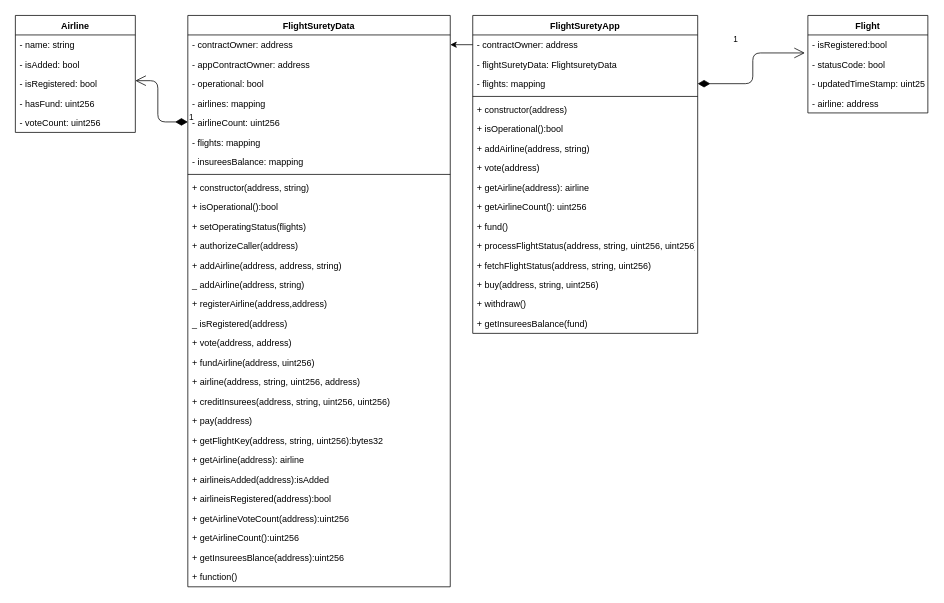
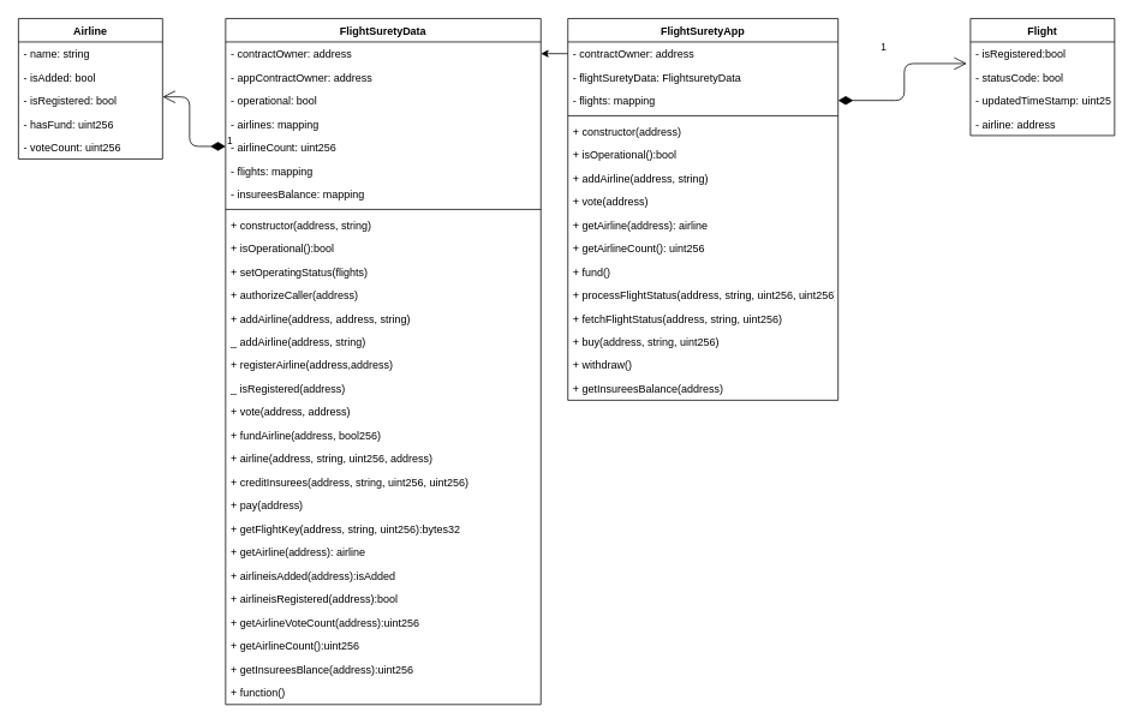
  <mxCell id="0" />
  <mxCell id="1" parent="0" />
  <mxCell id="2" value="FlightSuretyData" style="swimlane;fontStyle=1;align=center;verticalAlign=top;childLayout=stackLayout;horizontal=1;startSize=26;horizontalStack=0;resizeParent=1;resizeParentMax=0;resizeLast=0;collapsible=1;marginBottom=0;" parent="1" vertex="1"><mxGeometry x="250" y="20" width="350" height="762" as="geometry" /></mxCell>
  <mxCell id="3" value="- contractOwner: address" style="text;strokeColor=none;fillColor=none;align=left;verticalAlign=top;spacingLeft=4;spacingRight=4;overflow=hidden;rotatable=0;points=[[0,0.5],[1,0.5]];portConstraint=eastwest;" parent="2" vertex="1"><mxGeometry y="26" width="350" height="26" as="geometry" /></mxCell>
  <mxCell id="4" value="- appContractOwner: address" style="text;strokeColor=none;fillColor=none;align=left;verticalAlign=top;spacingLeft=4;spacingRight=4;overflow=hidden;rotatable=0;points=[[0,0.5],[1,0.5]];portConstraint=eastwest;" parent="2" vertex="1"><mxGeometry y="52" width="350" height="26" as="geometry" /></mxCell>
  <mxCell id="5" value="- operational: bool" style="text;strokeColor=none;fillColor=none;align=left;verticalAlign=top;spacingLeft=4;spacingRight=4;overflow=hidden;rotatable=0;points=[[0,0.5],[1,0.5]];portConstraint=eastwest;" parent="2" vertex="1"><mxGeometry y="78" width="350" height="26" as="geometry" /></mxCell>
  <mxCell id="6" value="- airlines: mapping" style="text;strokeColor=none;fillColor=none;align=left;verticalAlign=top;spacingLeft=4;spacingRight=4;overflow=hidden;rotatable=0;points=[[0,0.5],[1,0.5]];portConstraint=eastwest;" parent="2" vertex="1"><mxGeometry y="104" width="350" height="26" as="geometry" /></mxCell>
  <mxCell id="7" value="- airlineCount: uint256" style="text;strokeColor=none;fillColor=none;align=left;verticalAlign=top;spacingLeft=4;spacingRight=4;overflow=hidden;rotatable=0;points=[[0,0.5],[1,0.5]];portConstraint=eastwest;" parent="2" vertex="1"><mxGeometry y="130" width="350" height="26" as="geometry" /></mxCell>
  <mxCell id="8" value="- flights: mapping" style="text;strokeColor=none;fillColor=none;align=left;verticalAlign=top;spacingLeft=4;spacingRight=4;overflow=hidden;rotatable=0;points=[[0,0.5],[1,0.5]];portConstraint=eastwest;" parent="2" vertex="1"><mxGeometry y="156" width="350" height="26" as="geometry" /></mxCell>
  <mxCell id="9" value="- insureesBalance: mapping" style="text;strokeColor=none;fillColor=none;align=left;verticalAlign=top;spacingLeft=4;spacingRight=4;overflow=hidden;rotatable=0;points=[[0,0.5],[1,0.5]];portConstraint=eastwest;" parent="2" vertex="1"><mxGeometry y="182" width="350" height="26" as="geometry" /></mxCell>
  <mxCell id="10" value="" style="line;strokeWidth=1;fillColor=none;align=left;verticalAlign=middle;spacingTop=-1;spacingLeft=3;spacingRight=3;rotatable=0;labelPosition=right;points=[];portConstraint=eastwest;" parent="2" vertex="1"><mxGeometry y="208" width="350" height="8" as="geometry" /></mxCell>
  <mxCell id="11" value="+ constructor(address, string)" style="text;strokeColor=none;fillColor=none;align=left;verticalAlign=top;spacingLeft=4;spacingRight=4;overflow=hidden;rotatable=0;points=[[0,0.5],[1,0.5]];portConstraint=eastwest;" parent="2" vertex="1"><mxGeometry y="216" width="350" height="26" as="geometry" /></mxCell>
  <mxCell id="12" value="+ isOperational():bool" style="text;strokeColor=none;fillColor=none;align=left;verticalAlign=top;spacingLeft=4;spacingRight=4;overflow=hidden;rotatable=0;points=[[0,0.5],[1,0.5]];portConstraint=eastwest;" parent="2" vertex="1"><mxGeometry y="242" width="350" height="26" as="geometry" /></mxCell>
  <mxCell id="13" value="+ setOperatingStatus(flights)" style="text;strokeColor=none;fillColor=none;align=left;verticalAlign=top;spacingLeft=4;spacingRight=4;overflow=hidden;rotatable=0;points=[[0,0.5],[1,0.5]];portConstraint=eastwest;" parent="2" vertex="1"><mxGeometry y="268" width="350" height="26" as="geometry" /></mxCell>
  <mxCell id="14" value="+ authorizeCaller(address)" style="text;strokeColor=none;fillColor=none;align=left;verticalAlign=top;spacingLeft=4;spacingRight=4;overflow=hidden;rotatable=0;points=[[0,0.5],[1,0.5]];portConstraint=eastwest;" parent="2" vertex="1"><mxGeometry y="294" width="350" height="26" as="geometry" /></mxCell>
  <mxCell id="15" value="+ addAirline(address, address, string)" style="text;strokeColor=none;fillColor=none;align=left;verticalAlign=top;spacingLeft=4;spacingRight=4;overflow=hidden;rotatable=0;points=[[0,0.5],[1,0.5]];portConstraint=eastwest;" parent="2" vertex="1"><mxGeometry y="320" width="350" height="26" as="geometry" /></mxCell>
  <mxCell id="16" value="_ addAirline(address, string)" style="text;strokeColor=none;fillColor=none;align=left;verticalAlign=top;spacingLeft=4;spacingRight=4;overflow=hidden;rotatable=0;points=[[0,0.5],[1,0.5]];portConstraint=eastwest;" parent="2" vertex="1"><mxGeometry y="346" width="350" height="26" as="geometry" /></mxCell>
  <mxCell id="17" value="+ registerAirline(address,address)" style="text;strokeColor=none;fillColor=none;align=left;verticalAlign=top;spacingLeft=4;spacingRight=4;overflow=hidden;rotatable=0;points=[[0,0.5],[1,0.5]];portConstraint=eastwest;" parent="2" vertex="1"><mxGeometry y="372" width="350" height="26" as="geometry" /></mxCell>
  <mxCell id="18" value="_ isRegistered(address)" style="text;strokeColor=none;fillColor=none;align=left;verticalAlign=top;spacingLeft=4;spacingRight=4;overflow=hidden;rotatable=0;points=[[0,0.5],[1,0.5]];portConstraint=eastwest;" parent="2" vertex="1"><mxGeometry y="398" width="350" height="26" as="geometry" /></mxCell>
  <mxCell id="19" value="+ vote(address, address)" style="text;strokeColor=none;fillColor=none;align=left;verticalAlign=top;spacingLeft=4;spacingRight=4;overflow=hidden;rotatable=0;points=[[0,0.5],[1,0.5]];portConstraint=eastwest;" parent="2" vertex="1"><mxGeometry y="424" width="350" height="26" as="geometry" /></mxCell>
- <mxCell id="20" value="+ fundAirline(address, uint256)" style="text;strokeColor=none;fillColor=none;align=left;verticalAlign=top;spacingLeft=4;spacingRight=4;overflow=hidden;rotatable=0;points=[[0,0.5],[1,0.5]];portConstraint=eastwest;" parent="2" vertex="1"><mxGeometry y="450" width="350" height="26" as="geometry" /></mxCell>
+ <mxCell id="20" value="+ fundAirline(address, bool256)" style="text;strokeColor=none;fillColor=none;align=left;verticalAlign=top;spacingLeft=4;spacingRight=4;overflow=hidden;rotatable=0;points=[[0,0.5],[1,0.5]];portConstraint=eastwest;" parent="2" vertex="1"><mxGeometry y="450" width="350" height="26" as="geometry" /></mxCell>
  <mxCell id="21" value="+ airline(address, string, uint256, address)" style="text;strokeColor=none;fillColor=none;align=left;verticalAlign=top;spacingLeft=4;spacingRight=4;overflow=hidden;rotatable=0;points=[[0,0.5],[1,0.5]];portConstraint=eastwest;" parent="2" vertex="1"><mxGeometry y="476" width="350" height="26" as="geometry" /></mxCell>
  <mxCell id="22" value="+ creditInsurees(address, string, uint256, uint256)" style="text;strokeColor=none;fillColor=none;align=left;verticalAlign=top;spacingLeft=4;spacingRight=4;overflow=hidden;rotatable=0;points=[[0,0.5],[1,0.5]];portConstraint=eastwest;" parent="2" vertex="1"><mxGeometry y="502" width="350" height="26" as="geometry" /></mxCell>
  <mxCell id="23" value="+ pay(address)" style="text;strokeColor=none;fillColor=none;align=left;verticalAlign=top;spacingLeft=4;spacingRight=4;overflow=hidden;rotatable=0;points=[[0,0.5],[1,0.5]];portConstraint=eastwest;" parent="2" vertex="1"><mxGeometry y="528" width="350" height="26" as="geometry" /></mxCell>
  <mxCell id="24" value="+ getFlightKey(address, string, uint256):bytes32" style="text;strokeColor=none;fillColor=none;align=left;verticalAlign=top;spacingLeft=4;spacingRight=4;overflow=hidden;rotatable=0;points=[[0,0.5],[1,0.5]];portConstraint=eastwest;" parent="2" vertex="1"><mxGeometry y="554" width="350" height="26" as="geometry" /></mxCell>
  <mxCell id="25" value="+ getAirline(address): airline" style="text;strokeColor=none;fillColor=none;align=left;verticalAlign=top;spacingLeft=4;spacingRight=4;overflow=hidden;rotatable=0;points=[[0,0.5],[1,0.5]];portConstraint=eastwest;" parent="2" vertex="1"><mxGeometry y="580" width="350" height="26" as="geometry" /></mxCell>
  <mxCell id="26" value="+ airlineisAdded(address):isAdded" style="text;strokeColor=none;fillColor=none;align=left;verticalAlign=top;spacingLeft=4;spacingRight=4;overflow=hidden;rotatable=0;points=[[0,0.5],[1,0.5]];portConstraint=eastwest;" vertex="1" parent="2"><mxGeometry y="606" width="350" height="26" as="geometry" /></mxCell>
  <mxCell id="27" value="+ airlineisRegistered(address):bool" style="text;strokeColor=none;fillColor=none;align=left;verticalAlign=top;spacingLeft=4;spacingRight=4;overflow=hidden;rotatable=0;points=[[0,0.5],[1,0.5]];portConstraint=eastwest;" parent="2" vertex="1"><mxGeometry y="632" width="350" height="26" as="geometry" /></mxCell>
  <mxCell id="28" value="+ getAirlineVoteCount(address):uint256" style="text;strokeColor=none;fillColor=none;align=left;verticalAlign=top;spacingLeft=4;spacingRight=4;overflow=hidden;rotatable=0;points=[[0,0.5],[1,0.5]];portConstraint=eastwest;" vertex="1" parent="2"><mxGeometry y="658" width="350" height="26" as="geometry" /></mxCell>
  <mxCell id="29" value="+ getAirlineCount():uint256" style="text;strokeColor=none;fillColor=none;align=left;verticalAlign=top;spacingLeft=4;spacingRight=4;overflow=hidden;rotatable=0;points=[[0,0.5],[1,0.5]];portConstraint=eastwest;" parent="2" vertex="1"><mxGeometry y="684" width="350" height="26" as="geometry" /></mxCell>
  <mxCell id="30" value="+ getInsureesBlance(address):uint256" style="text;strokeColor=none;fillColor=none;align=left;verticalAlign=top;spacingLeft=4;spacingRight=4;overflow=hidden;rotatable=0;points=[[0,0.5],[1,0.5]];portConstraint=eastwest;" parent="2" vertex="1"><mxGeometry y="710" width="350" height="26" as="geometry" /></mxCell>
  <mxCell id="31" value="+ function()" style="text;strokeColor=none;fillColor=none;align=left;verticalAlign=top;spacingLeft=4;spacingRight=4;overflow=hidden;rotatable=0;points=[[0,0.5],[1,0.5]];portConstraint=eastwest;" parent="2" vertex="1"><mxGeometry y="736" width="350" height="26" as="geometry" /></mxCell>
  <mxCell id="32" value="" style="endArrow=classic;html=1;exitX=0;exitY=0.5;exitDx=0;exitDy=0;entryX=1;entryY=0.5;entryDx=0;entryDy=0;" parent="1" source="47" edge="1"><mxGeometry width="50" height="50" relative="1" as="geometry"><mxPoint x="560" y="280" as="sourcePoint" /><mxPoint x="600" y="59" as="targetPoint" /></mxGeometry></mxCell>
  <mxCell id="33" value="1" style="endArrow=open;html=1;endSize=12;startArrow=diamondThin;startSize=14;startFill=1;edgeStyle=orthogonalEdgeStyle;align=left;verticalAlign=bottom;entryX=1;entryY=0.5;entryDx=0;entryDy=0;" parent="1" edge="1"><mxGeometry x="-1" y="3" relative="1" as="geometry"><mxPoint x="250" y="162" as="sourcePoint" /><mxPoint x="180" y="107" as="targetPoint" /><Array as="points"><mxPoint x="210" y="162" /><mxPoint x="210" y="107" /></Array></mxGeometry></mxCell>
  <mxCell id="34" value="1" style="endArrow=open;html=1;endSize=12;startArrow=diamondThin;startSize=14;startFill=1;edgeStyle=orthogonalEdgeStyle;align=left;verticalAlign=bottom;entryX=-0.025;entryY=0.923;entryDx=0;entryDy=0;entryPerimeter=0;exitX=1;exitY=0.5;exitDx=0;exitDy=0;" parent="1" source="49" target="42" edge="1"><mxGeometry x="-0.503" y="50" relative="1" as="geometry"><mxPoint x="980" y="153.996" as="sourcePoint" /><mxPoint x="846.96" y="250" as="targetPoint" /><mxPoint as="offset" /></mxGeometry></mxCell>
  <mxCell id="35" value="Airline" style="swimlane;fontStyle=1;align=center;verticalAlign=top;childLayout=stackLayout;horizontal=1;startSize=26;horizontalStack=0;resizeParent=1;resizeParentMax=0;resizeLast=0;collapsible=1;marginBottom=0;" parent="1" vertex="1"><mxGeometry x="20" y="20" width="160" height="156" as="geometry" /></mxCell>
  <mxCell id="36" value="- name: string" style="text;strokeColor=none;fillColor=none;align=left;verticalAlign=top;spacingLeft=4;spacingRight=4;overflow=hidden;rotatable=0;points=[[0,0.5],[1,0.5]];portConstraint=eastwest;" parent="35" vertex="1"><mxGeometry y="26" width="160" height="26" as="geometry" /></mxCell>
  <mxCell id="37" value="- isAdded: bool" style="text;strokeColor=none;fillColor=none;align=left;verticalAlign=top;spacingLeft=4;spacingRight=4;overflow=hidden;rotatable=0;points=[[0,0.5],[1,0.5]];portConstraint=eastwest;" parent="35" vertex="1"><mxGeometry y="52" width="160" height="26" as="geometry" /></mxCell>
  <mxCell id="38" value="- isRegistered: bool&#10;" style="text;strokeColor=none;fillColor=none;align=left;verticalAlign=top;spacingLeft=4;spacingRight=4;overflow=hidden;rotatable=0;points=[[0,0.5],[1,0.5]];portConstraint=eastwest;" parent="35" vertex="1"><mxGeometry y="78" width="160" height="26" as="geometry" /></mxCell>
  <mxCell id="39" value="- hasFund: uint256&#10;" style="text;strokeColor=none;fillColor=none;align=left;verticalAlign=top;spacingLeft=4;spacingRight=4;overflow=hidden;rotatable=0;points=[[0,0.5],[1,0.5]];portConstraint=eastwest;" parent="35" vertex="1"><mxGeometry y="104" width="160" height="26" as="geometry" /></mxCell>
  <mxCell id="40" value="- voteCount: uint256&#10;" style="text;strokeColor=none;fillColor=none;align=left;verticalAlign=top;spacingLeft=4;spacingRight=4;overflow=hidden;rotatable=0;points=[[0,0.5],[1,0.5]];portConstraint=eastwest;" parent="35" vertex="1"><mxGeometry y="130" width="160" height="26" as="geometry" /></mxCell>
  <mxCell id="41" value="Flight" style="swimlane;fontStyle=1;align=center;verticalAlign=top;childLayout=stackLayout;horizontal=1;startSize=26;horizontalStack=0;resizeParent=1;resizeParentMax=0;resizeLast=0;collapsible=1;marginBottom=0;" parent="1" vertex="1"><mxGeometry x="1076.96" y="20" width="160" height="130" as="geometry" /></mxCell>
  <mxCell id="42" value="- isRegistered:bool" style="text;strokeColor=none;fillColor=none;align=left;verticalAlign=top;spacingLeft=4;spacingRight=4;overflow=hidden;rotatable=0;points=[[0,0.5],[1,0.5]];portConstraint=eastwest;" parent="41" vertex="1"><mxGeometry y="26" width="160" height="26" as="geometry" /></mxCell>
  <mxCell id="43" value="- statusCode: bool" style="text;strokeColor=none;fillColor=none;align=left;verticalAlign=top;spacingLeft=4;spacingRight=4;overflow=hidden;rotatable=0;points=[[0,0.5],[1,0.5]];portConstraint=eastwest;" parent="41" vertex="1"><mxGeometry y="52" width="160" height="26" as="geometry" /></mxCell>
  <mxCell id="44" value="- updatedTimeStamp: uint256" style="text;strokeColor=none;fillColor=none;align=left;verticalAlign=top;spacingLeft=4;spacingRight=4;overflow=hidden;rotatable=0;points=[[0,0.5],[1,0.5]];portConstraint=eastwest;" parent="41" vertex="1"><mxGeometry y="78" width="160" height="26" as="geometry" /></mxCell>
  <mxCell id="45" value="- airline: address" style="text;strokeColor=none;fillColor=none;align=left;verticalAlign=top;spacingLeft=4;spacingRight=4;overflow=hidden;rotatable=0;points=[[0,0.5],[1,0.5]];portConstraint=eastwest;" parent="41" vertex="1"><mxGeometry y="104" width="160" height="26" as="geometry" /></mxCell>
  <mxCell id="46" value="FlightSuretyApp" style="swimlane;fontStyle=1;align=center;verticalAlign=top;childLayout=stackLayout;horizontal=1;startSize=26;horizontalStack=0;resizeParent=1;resizeParentMax=0;resizeLast=0;collapsible=1;marginBottom=0;" parent="1" vertex="1"><mxGeometry x="630" y="20" width="300" height="424" as="geometry" /></mxCell>
  <mxCell id="47" value="- contractOwner: address" style="text;strokeColor=none;fillColor=none;align=left;verticalAlign=top;spacingLeft=4;spacingRight=4;overflow=hidden;rotatable=0;points=[[0,0.5],[1,0.5]];portConstraint=eastwest;" parent="46" vertex="1"><mxGeometry y="26" width="300" height="26" as="geometry" /></mxCell>
  <mxCell id="48" value="- flightSuretyData: FlightsuretyData" style="text;strokeColor=none;fillColor=none;align=left;verticalAlign=top;spacingLeft=4;spacingRight=4;overflow=hidden;rotatable=0;points=[[0,0.5],[1,0.5]];portConstraint=eastwest;" parent="46" vertex="1"><mxGeometry y="52" width="300" height="26" as="geometry" /></mxCell>
  <mxCell id="49" value="- flights: mapping" style="text;strokeColor=none;fillColor=none;align=left;verticalAlign=top;spacingLeft=4;spacingRight=4;overflow=hidden;rotatable=0;points=[[0,0.5],[1,0.5]];portConstraint=eastwest;" vertex="1" parent="46"><mxGeometry y="78" width="300" height="26" as="geometry" /></mxCell>
  <mxCell id="50" value="" style="line;strokeWidth=1;fillColor=none;align=left;verticalAlign=middle;spacingTop=-1;spacingLeft=3;spacingRight=3;rotatable=0;labelPosition=right;points=[];portConstraint=eastwest;" parent="46" vertex="1"><mxGeometry y="104" width="300" height="8" as="geometry" /></mxCell>
  <mxCell id="51" value="+ constructor(address)" style="text;strokeColor=none;fillColor=none;align=left;verticalAlign=top;spacingLeft=4;spacingRight=4;overflow=hidden;rotatable=0;points=[[0,0.5],[1,0.5]];portConstraint=eastwest;" parent="46" vertex="1"><mxGeometry y="112" width="300" height="26" as="geometry" /></mxCell>
  <mxCell id="52" value="+ isOperational():bool" style="text;strokeColor=none;fillColor=none;align=left;verticalAlign=top;spacingLeft=4;spacingRight=4;overflow=hidden;rotatable=0;points=[[0,0.5],[1,0.5]];portConstraint=eastwest;" parent="46" vertex="1"><mxGeometry y="138" width="300" height="26" as="geometry" /></mxCell>
  <mxCell id="53" value="+ addAirline(address, string)" style="text;strokeColor=none;fillColor=none;align=left;verticalAlign=top;spacingLeft=4;spacingRight=4;overflow=hidden;rotatable=0;points=[[0,0.5],[1,0.5]];portConstraint=eastwest;" parent="46" vertex="1"><mxGeometry y="164" width="300" height="26" as="geometry" /></mxCell>
  <mxCell id="54" value="+ vote(address)" style="text;strokeColor=none;fillColor=none;align=left;verticalAlign=top;spacingLeft=4;spacingRight=4;overflow=hidden;rotatable=0;points=[[0,0.5],[1,0.5]];portConstraint=eastwest;" parent="46" vertex="1"><mxGeometry y="190" width="300" height="26" as="geometry" /></mxCell>
  <mxCell id="55" value="+ getAirline(address): airline" style="text;strokeColor=none;fillColor=none;align=left;verticalAlign=top;spacingLeft=4;spacingRight=4;overflow=hidden;rotatable=0;points=[[0,0.5],[1,0.5]];portConstraint=eastwest;" parent="46" vertex="1"><mxGeometry y="216" width="300" height="26" as="geometry" /></mxCell>
  <mxCell id="56" value="+ getAirlineCount(): uint256" style="text;strokeColor=none;fillColor=none;align=left;verticalAlign=top;spacingLeft=4;spacingRight=4;overflow=hidden;rotatable=0;points=[[0,0.5],[1,0.5]];portConstraint=eastwest;" parent="46" vertex="1"><mxGeometry y="242" width="300" height="26" as="geometry" /></mxCell>
  <mxCell id="57" value="+ fund()" style="text;strokeColor=none;fillColor=none;align=left;verticalAlign=top;spacingLeft=4;spacingRight=4;overflow=hidden;rotatable=0;points=[[0,0.5],[1,0.5]];portConstraint=eastwest;" parent="46" vertex="1"><mxGeometry y="268" width="300" height="26" as="geometry" /></mxCell>
  <mxCell id="58" value="+ processFlightStatus(address, string, uint256, uint256)" style="text;strokeColor=none;fillColor=none;align=left;verticalAlign=top;spacingLeft=4;spacingRight=4;overflow=hidden;rotatable=0;points=[[0,0.5],[1,0.5]];portConstraint=eastwest;" parent="46" vertex="1"><mxGeometry y="294" width="300" height="26" as="geometry" /></mxCell>
  <mxCell id="59" value="+ fetchFlightStatus(address, string, uint256)" style="text;strokeColor=none;fillColor=none;align=left;verticalAlign=top;spacingLeft=4;spacingRight=4;overflow=hidden;rotatable=0;points=[[0,0.5],[1,0.5]];portConstraint=eastwest;" parent="46" vertex="1"><mxGeometry y="320" width="300" height="26" as="geometry" /></mxCell>
  <mxCell id="60" value="+ buy(address, string, uint256)" style="text;strokeColor=none;fillColor=none;align=left;verticalAlign=top;spacingLeft=4;spacingRight=4;overflow=hidden;rotatable=0;points=[[0,0.5],[1,0.5]];portConstraint=eastwest;" parent="46" vertex="1"><mxGeometry y="346" width="300" height="26" as="geometry" /></mxCell>
  <mxCell id="61" value="+ withdraw()" style="text;strokeColor=none;fillColor=none;align=left;verticalAlign=top;spacingLeft=4;spacingRight=4;overflow=hidden;rotatable=0;points=[[0,0.5],[1,0.5]];portConstraint=eastwest;" parent="46" vertex="1"><mxGeometry y="372" width="300" height="26" as="geometry" /></mxCell>
- <mxCell id="62" value="+ getInsureesBalance(fund)" style="text;strokeColor=none;fillColor=none;align=left;verticalAlign=top;spacingLeft=4;spacingRight=4;overflow=hidden;rotatable=0;points=[[0,0.5],[1,0.5]];portConstraint=eastwest;" parent="46" vertex="1"><mxGeometry y="398" width="300" height="26" as="geometry" /></mxCell>
+ <mxCell id="62" value="+ getInsureesBalance(address)" style="text;strokeColor=none;fillColor=none;align=left;verticalAlign=top;spacingLeft=4;spacingRight=4;overflow=hidden;rotatable=0;points=[[0,0.5],[1,0.5]];portConstraint=eastwest;" parent="46" vertex="1"><mxGeometry y="398" width="300" height="26" as="geometry" /></mxCell>
